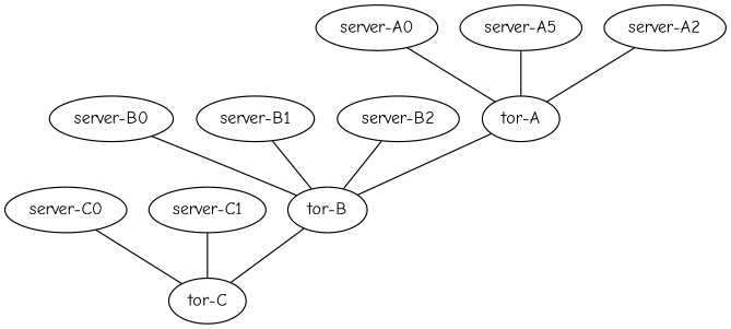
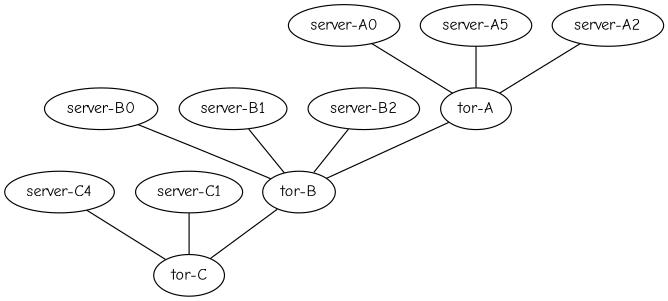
  graph {
    fontname="Comic Neue"
    node [config="./helper_scripts/config_production_server.sh" fontname="Comic Neue" function=host memory=600 os="hashicorp/bionic64" vagrant=eth1 version="1.0.282"]
    edge [fontname="Comic Neue" headport=eth1 tailport=eth1]
    "tor-A"
    "tor-B"
    "tor-C"
    "server-A0"
    n5 [label="server-A5"]
    "server-A2"
    "server-B0"
    "server-B1"
    "server-B2"
-   "server-C0"
+   "server-C0" [label="server-C4"]
    "server-C1"
    "tor-A" -- "tor-B" [headport=eth4 left_mac="00:40:00:00:00:44" right_mac="00:40:00:00:00:00" tailport=eth4]
    "tor-B" -- "tor-C" [headport=eth5 left_mac="00:50:00:00:00:55" right_mac="00:50:00:00:00:00" tailport=eth5]
    "server-A0" -- "tor-A" [left_mac="00:01:00:11:11:01" right_mac="00:10:00:11:11:01"]
    n5 -- "tor-A" [headport=eth2 left_mac="00:01:00:22:22:02" right_mac="00:10:00:22:22:02"]
    "server-A2" -- "tor-A" [headport=eth3 left_mac="00:01:00:33:33:03" right_mac="00:10:00:33:33:03"]
    "server-B0" -- "tor-B" [left_mac="00:02:00:11:11:01" right_mac="00:20:00:11:11:01"]
    "server-B1" -- "tor-B" [headport=eth2 left_mac="00:02:00:22:22:02" right_mac="00:20:00:22:22:02"]
    "server-B2" -- "tor-B" [headport=eth3 left_mac="00:02:00:33:33:03" right_mac="00:20:00:33:33:03"]
    "server-C0" -- "tor-C" [left_mac="00:03:00:11:11:01" right_mac="00:30:00:11:11:01"]
    "server-C1" -- "tor-C" [headport=eth2 left_mac="00:03:00:22:22:02" right_mac="00:30:00:22:22:02"]
  }
